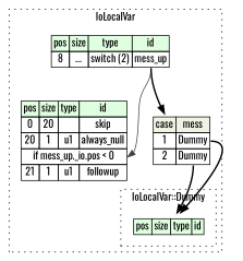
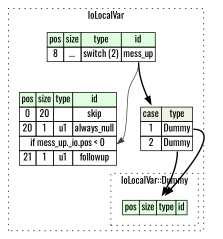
  digraph {
    rankdir=TB
    fontname=Oswald
    node [shape=plaintext fontname=Oswald]
    edge [tailport=mess_up_type fontname=Oswald style=bold]
    n1 [label=<<TABLE BORDER="0" CELLBORDER="1" CELLSPACING="0"> 				<TR><TD BGCOLOR="#E0FFE0">pos</TD><TD BGCOLOR="#E0FFE0">size</TD><TD BGCOLOR="#E0FFE0">type</TD><TD BGCOLOR="#E0FFE0">id</TD></TR> 			</TABLE>>]
    n2 [label=<<TABLE BORDER="0" CELLBORDER="1" CELLSPACING="0"> 			<TR><TD BGCOLOR="#E0FFE0">pos</TD><TD BGCOLOR="#E0FFE0">size</TD><TD BGCOLOR="#E0FFE0">type</TD><TD BGCOLOR="#E0FFE0">id</TD></TR> 			<TR><TD PORT="skip_pos">0</TD><TD PORT="skip_size">20</TD><TD></TD><TD PORT="skip_type">skip</TD></TR> 			<TR><TD PORT="always_null_pos">20</TD><TD PORT="always_null_size">1</TD><TD>u1</TD><TD PORT="always_null_type">always_null</TD></TR> 			<TR><TD COLSPAN="4" PORT="always_null__if">if mess_up._io.pos &lt; 0</TD></TR> 			<TR><TD PORT="followup_pos">21</TD><TD PORT="followup_size">1</TD><TD>u1</TD><TD PORT="followup_type">followup</TD></TR> 		</TABLE>>]
    n3 [label=<<TABLE BORDER="0" CELLBORDER="1" CELLSPACING="0"> 			<TR><TD BGCOLOR="#E0FFE0">pos</TD><TD BGCOLOR="#E0FFE0">size</TD><TD BGCOLOR="#E0FFE0">type</TD><TD BGCOLOR="#E0FFE0">id</TD></TR> 			<TR><TD PORT="mess_up_pos">8</TD><TD PORT="mess_up_size">...</TD><TD>switch (2)</TD><TD PORT="mess_up_type">mess_up</TD></TR> 		</TABLE>>]
-   n4 [label=<<TABLE BORDER="0" CELLBORDER="1" CELLSPACING="0"> 	<TR><TD BGCOLOR="#F0F2E4">case</TD><TD BGCOLOR="#F0F2E4">mess</TD></TR> 	<TR><TD>1</TD><TD PORT="case0">Dummy</TD></TR> 	<TR><TD>2</TD><TD PORT="case1">Dummy</TD></TR> </TABLE>>]
+   n4 [label=<<TABLE BORDER="0" CELLBORDER="1" CELLSPACING="0"> 	<TR><TD BGCOLOR="#F0F2E4">case</TD><TD BGCOLOR="#F0F2E4">type</TD></TR> 	<TR><TD>1</TD><TD PORT="case0">Dummy</TD></TR> 	<TR><TD>2</TD><TD PORT="case1">Dummy</TD></TR> </TABLE>>]
    subgraph cluster_1 {
      label=IoLocalVar
      style=dotted
      n2
      n3
      n4
      subgraph cluster_2 {
        label="IoLocalVar::Dummy"
        style=dotted
        n1
      }
    }
    n3 -> n2 [color="#404040" headport=always_null__if style=""]
    n3 -> n4
    n4 -> n1 [tailport=case0]
    n4 -> n1 [tailport=case1]
  }
